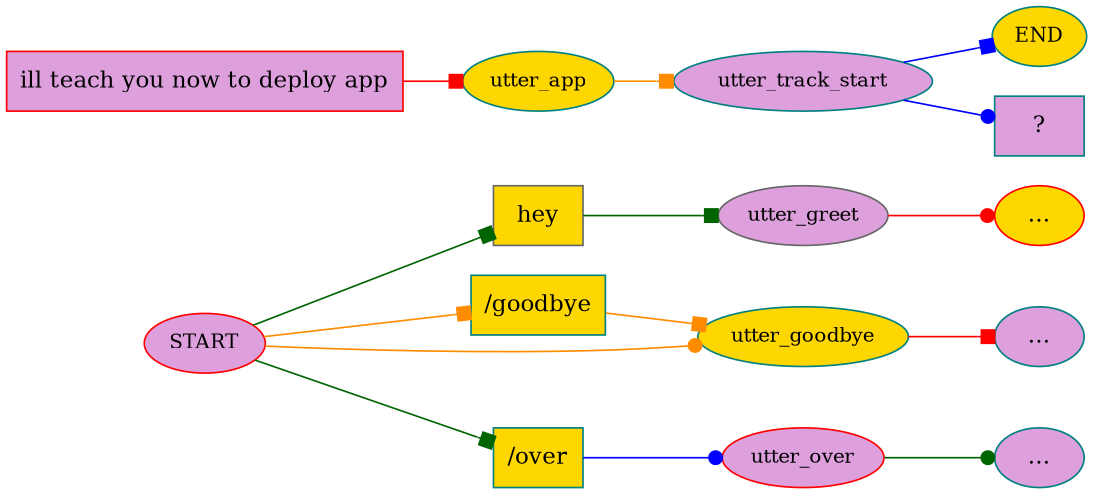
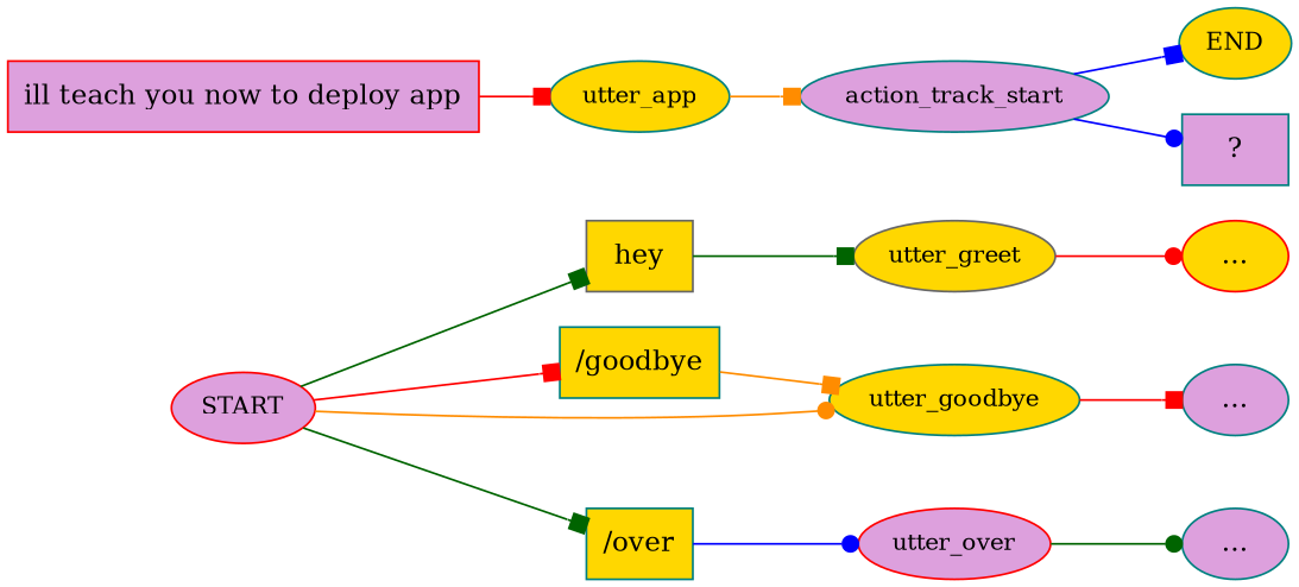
  digraph {
    rankdir=LR
    node [color=teal fillcolor=plum style=filled]
    edge [arrowhead=box color=darkgreen]
    n1 [color=red fontsize=12 label=START]
    n2 [color=gray40 fillcolor=gold label=hey shape=rect]
    n3 [fillcolor=gold label="/goodbye" shape=rect]
    n4 [fillcolor=gold label="/over" shape=rect]
    n5 [fillcolor=gold fontsize=12 label=utter_goodbye]
-   n6 [color=gray40 fontsize=12 label=utter_greet]
+   n6 [color=gray40 fillcolor=gold fontsize=12 label=utter_greet]
    n7 [color=red label="ill\ teach\ you\ now\ to\ deploy\ app" shape=rect]
    n8 [fillcolor=gold fontsize=12 label=utter_app]
    n9 [color=red fontsize=12 label=utter_over]
    n10 [fillcolor=gold fontsize=12 label=END]
    n11 [color=red fillcolor=gold label="..."]
    n12 [label="..."]
-   n13 [fontsize=12 label=utter_track_start]
+   n13 [fontsize=12 label=action_track_start]
    n14 [label="  ?  " shape=rect]
    n15 [label="..."]
    n1 -> n2
-   n1 -> n3 [color=darkorange]
+   n1 -> n3 [color=red]
    n1 -> n4
    n1 -> n5 [arrowhead=dot color=darkorange]
    n2 -> n6
    n3 -> n5 [color=darkorange]
    n4 -> n9 [arrowhead=dot color=blue]
    n5 -> n12 [color=red]
    n6 -> n11 [arrowhead=dot color=red]
    n7 -> n8 [color=red]
    n8 -> n13 [color=darkorange]
    n9 -> n15 [arrowhead=dot]
    n13 -> n10 [color=blue]
    n13 -> n14 [arrowhead=dot color=blue]
  }
